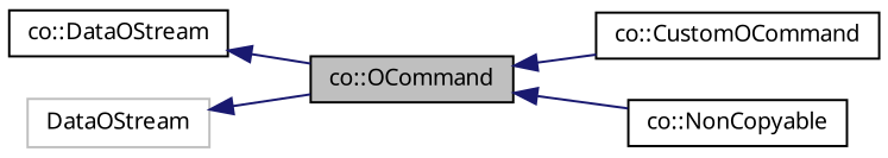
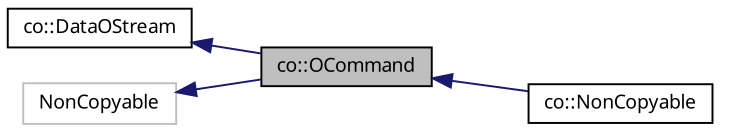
  digraph {
    rankdir=LR
    node [color=black fillcolor=white fontname=Sans fontsize=10 shape=record style=filled]
    edge [color=midnightblue dir=back fontname=Sans fontsize=10 labelfontname=Sans labelfontsize=10 style=solid]
    n1 [fillcolor=grey75 fontcolor=black height=0.2 label="co::OCommand" width=0.4]
-   n2 [height=0.2 label="co::CustomOCommand" width=0.4]
    n3 [height=0.2 label="co::NonCopyable" width=0.4]
    n4 [height=0.2 label="co::DataOStream" width=0.4]
-   n5 [color=grey75 height=0.2 label=DataOStream width=0.4]
-   n1 -> n2
+   n5 [color=grey75 height=0.2 label=NonCopyable width=0.4]
    n1 -> n3
    n4 -> n1
    n5 -> n1
  }
